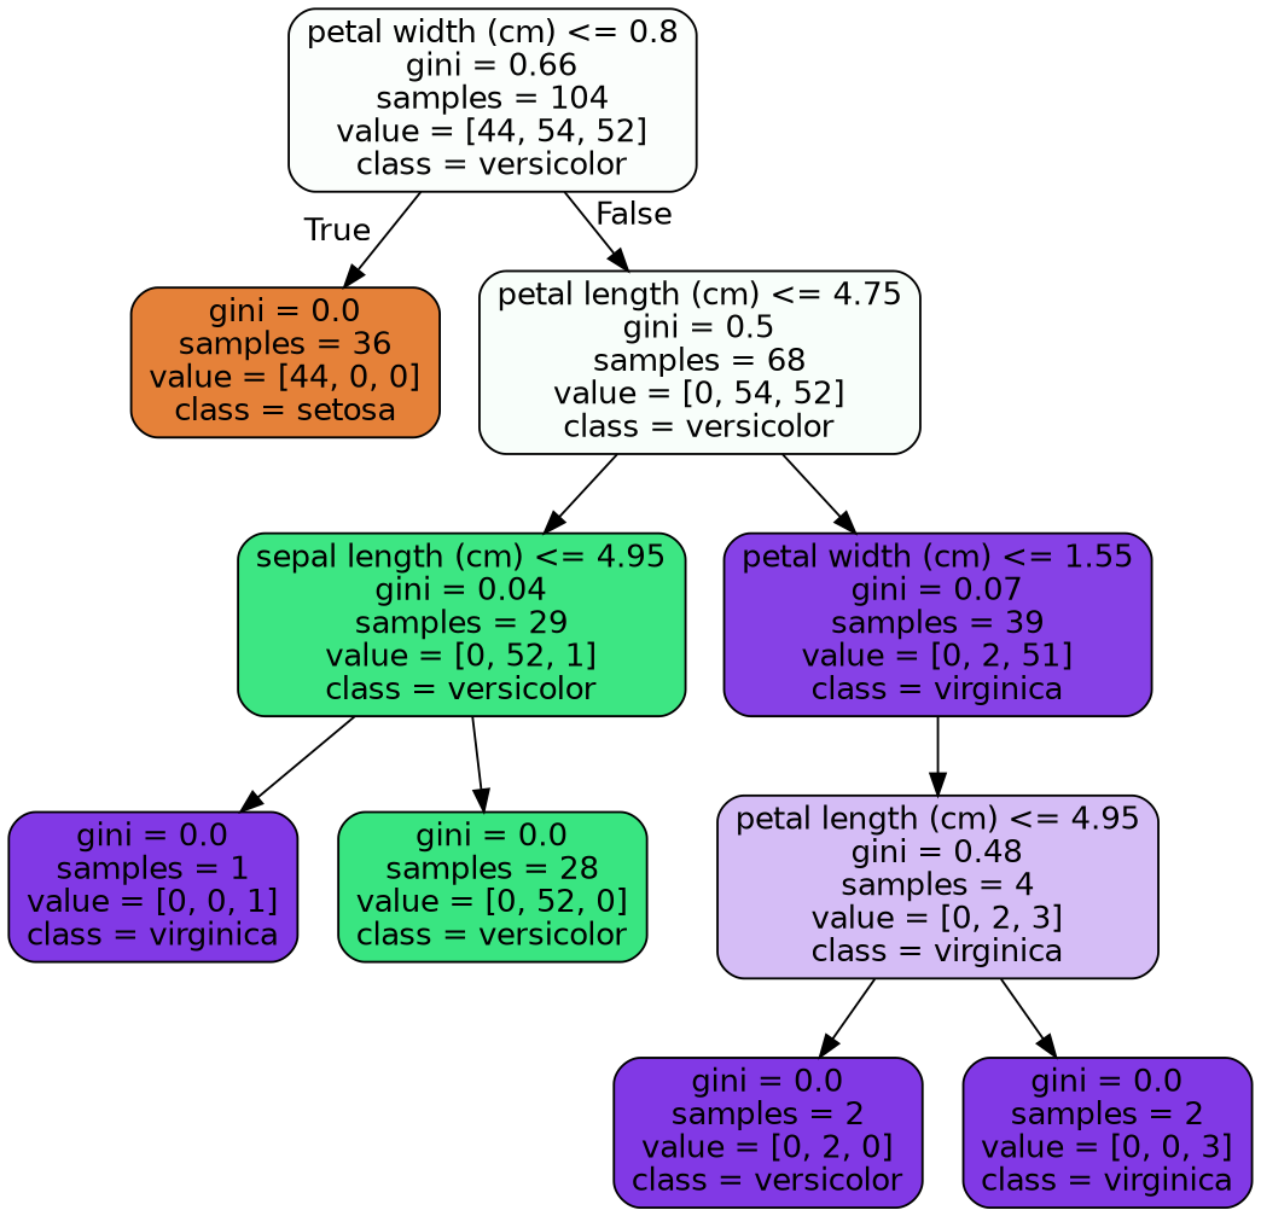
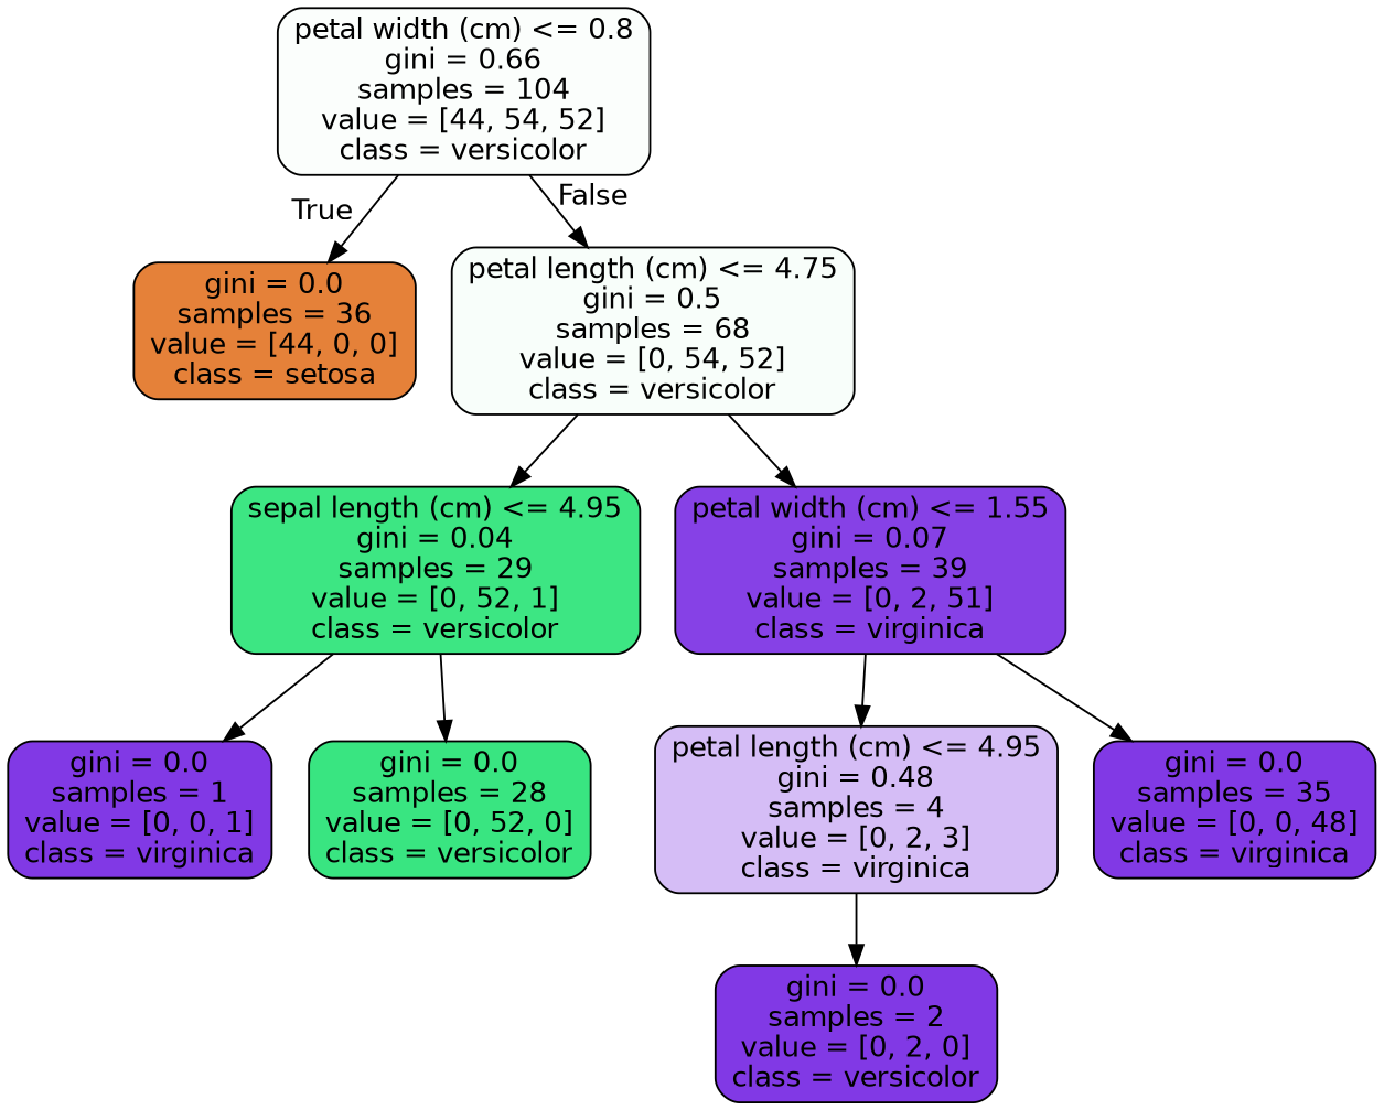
  digraph {
    node [color=black fillcolor="#8139e5" fontname=helvetica shape=box style="filled, rounded"]
    edge [fontname=helvetica]
    n1 [fillcolor="#fbfefc" label="petal width (cm) <= 0.8\ngini = 0.66\nsamples = 104\nvalue = [44, 54, 52]\nclass = versicolor"]
    n2 [fillcolor="#e58139" label="gini = 0.0\nsamples = 36\nvalue = [44, 0, 0]\nclass = setosa"]
    n3 [fillcolor="#f8fefa" label="petal length (cm) <= 4.75\ngini = 0.5\nsamples = 68\nvalue = [0, 54, 52]\nclass = versicolor"]
    n4 [fillcolor="#3de683" label="sepal length (cm) <= 4.95\ngini = 0.04\nsamples = 29\nvalue = [0, 52, 1]\nclass = versicolor"]
    n5 [fillcolor="#8641e6" label="petal width (cm) <= 1.55\ngini = 0.07\nsamples = 39\nvalue = [0, 2, 51]\nclass = virginica"]
    n6 [label="gini = 0.0\nsamples = 1\nvalue = [0, 0, 1]\nclass = virginica"]
    n7 [fillcolor="#39e581" label="gini = 0.0\nsamples = 28\nvalue = [0, 52, 0]\nclass = versicolor"]
    n8 [fillcolor="#d5bdf6" label="petal length (cm) <= 4.95\ngini = 0.48\nsamples = 4\nvalue = [0, 2, 3]\nclass = virginica"]
+   n9 [label="gini = 0.0\nsamples = 35\nvalue = [0, 0, 48]\nclass = virginica"]
    n10 [label="gini = 0.0\nsamples = 2\nvalue = [0, 2, 0]\nclass = versicolor"]
-   n11 [label="gini = 0.0\nsamples = 2\nvalue = [0, 0, 3]\nclass = virginica"]
    n1 -> n2 [headlabel=True labelangle=45 labeldistance=2.5]
    n1 -> n3 [headlabel=False labelangle=-45 labeldistance=2.5]
    n3 -> n4
    n3 -> n5
    n4 -> n6
    n4 -> n7
    n5 -> n8
+   n5 -> n9
    n8 -> n10
-   n8 -> n11
  }
